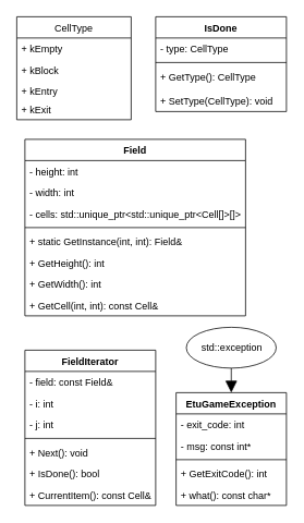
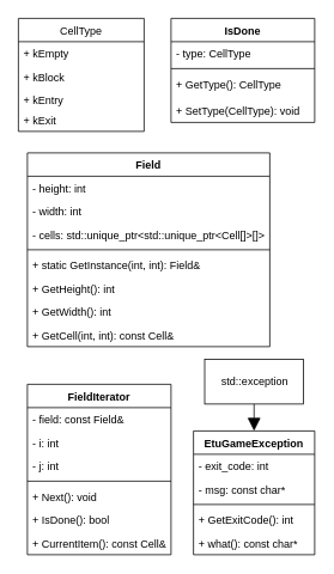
  <mxCell id="0" />
  <mxCell id="1" parent="0" />
- <mxCell id="2" value="std::exception" style="ellipse;html=1;glass=0;strokeColor=#000000;" vertex="1" parent="1"><mxGeometry x="227.5" y="400" width="110" height="50" as="geometry" /></mxCell>
+ <mxCell id="2" value="std::exception" style="html=1;glass=0;strokeColor=#000000;" vertex="1" parent="1"><mxGeometry x="227.5" y="400" width="110" height="50" as="geometry" /></mxCell>
  <mxCell id="3" value="" style="endArrow=block;endFill=1;endSize=12;html=1;" edge="1" parent="1" source="2" target="23"><mxGeometry width="160" relative="1" as="geometry"><mxPoint x="350" y="690" as="sourcePoint" /><mxPoint x="510" y="690" as="targetPoint" /></mxGeometry></mxCell>
  <mxCell id="4" value="CellType" style="swimlane;fontStyle=0;childLayout=stackLayout;horizontal=1;startSize=26;fillColor=none;horizontalStack=0;resizeParent=1;resizeParentMax=0;resizeLast=0;collapsible=1;marginBottom=0;glass=0;strokeColor=#000000;" vertex="1" parent="1"><mxGeometry width="140" height="126" as="geometry" x="20" y="20" /></mxCell>
  <mxCell id="5" value="+ kEmpty" style="text;strokeColor=none;fillColor=none;align=left;verticalAlign=top;spacingLeft=4;spacingRight=4;overflow=hidden;rotatable=0;points=[[0,0.5],[1,0.5]];portConstraint=eastwest;" vertex="1" parent="4"><mxGeometry y="26" width="140" height="26" as="geometry" /></mxCell>
  <mxCell id="6" value="+ kBlock" style="text;strokeColor=none;fillColor=none;align=left;verticalAlign=top;spacingLeft=4;spacingRight=4;overflow=hidden;rotatable=0;points=[[0,0.5],[1,0.5]];portConstraint=eastwest;" vertex="1" parent="4"><mxGeometry y="52" width="140" height="26" as="geometry" /></mxCell>
  <mxCell id="7" value="+ kEntry" style="text;strokeColor=none;fillColor=none;align=left;verticalAlign=top;spacingLeft=4;spacingRight=4;overflow=hidden;rotatable=0;points=[[0,0.5],[1,0.5]];portConstraint=eastwest;" vertex="1" parent="4"><mxGeometry y="78" width="140" height="22" as="geometry" /></mxCell>
  <mxCell id="8" value="+ kExit" style="text;strokeColor=none;fillColor=none;align=left;verticalAlign=top;spacingLeft=4;spacingRight=4;overflow=hidden;rotatable=0;points=[[0,0.5],[1,0.5]];portConstraint=eastwest;glass=0;" vertex="1" parent="4"><mxGeometry y="100" width="140" height="26" as="geometry" /></mxCell>
  <mxCell id="9" value="IsDone" style="swimlane;fontStyle=1;align=center;verticalAlign=top;childLayout=stackLayout;horizontal=1;startSize=26;horizontalStack=0;resizeParent=1;resizeParentMax=0;resizeLast=0;collapsible=1;marginBottom=0;" vertex="1" parent="1"><mxGeometry x="190" width="160" height="116" as="geometry" y="20" /></mxCell>
  <mxCell id="10" value="- type: CellType" style="text;strokeColor=none;fillColor=none;align=left;verticalAlign=top;spacingLeft=4;spacingRight=4;overflow=hidden;rotatable=0;points=[[0,0.5],[1,0.5]];portConstraint=eastwest;" vertex="1" parent="9"><mxGeometry y="26" width="160" height="26" as="geometry" /></mxCell>
  <mxCell id="11" value="" style="line;strokeWidth=1;fillColor=none;align=left;verticalAlign=middle;spacingTop=-1;spacingLeft=3;spacingRight=3;rotatable=0;labelPosition=right;points=[];portConstraint=eastwest;" vertex="1" parent="9"><mxGeometry y="52" width="160" height="8" as="geometry" /></mxCell>
  <mxCell id="12" value="+ GetType(): CellType" style="text;strokeColor=none;fillColor=none;align=left;verticalAlign=top;spacingLeft=4;spacingRight=4;overflow=hidden;rotatable=0;points=[[0,0.5],[1,0.5]];portConstraint=eastwest;" vertex="1" parent="9"><mxGeometry y="60" width="160" height="30" as="geometry" /></mxCell>
  <mxCell id="13" value="+ SetType(CellType): void" style="text;strokeColor=none;fillColor=none;align=left;verticalAlign=top;spacingLeft=4;spacingRight=4;overflow=hidden;rotatable=0;points=[[0,0.5],[1,0.5]];portConstraint=eastwest;glass=0;" vertex="1" parent="9"><mxGeometry y="90" width="160" height="26" as="geometry" /></mxCell>
  <mxCell id="14" value="Field" style="swimlane;fontStyle=1;align=center;verticalAlign=top;childLayout=stackLayout;horizontal=1;startSize=26;horizontalStack=0;resizeParent=1;resizeParentMax=0;resizeLast=0;collapsible=1;marginBottom=0;glass=0;strokeColor=#000000;" vertex="1" parent="1"><mxGeometry x="30" y="170" width="270" height="216" as="geometry" /></mxCell>
  <mxCell id="15" value="- height: int" style="text;strokeColor=none;fillColor=none;align=left;verticalAlign=top;spacingLeft=4;spacingRight=4;overflow=hidden;rotatable=0;points=[[0,0.5],[1,0.5]];portConstraint=eastwest;" vertex="1" parent="14"><mxGeometry y="26" width="270" height="26" as="geometry" /></mxCell>
  <mxCell id="16" value="- width: int" style="text;strokeColor=none;fillColor=none;align=left;verticalAlign=top;spacingLeft=4;spacingRight=4;overflow=hidden;rotatable=0;points=[[0,0.5],[1,0.5]];portConstraint=eastwest;glass=0;" vertex="1" parent="14"><mxGeometry y="52" width="270" height="26" as="geometry" /></mxCell>
  <mxCell id="17" value="- cells: std::unique_ptr&lt;std::unique_ptr&lt;Cell[]&gt;[]&gt;" style="text;strokeColor=none;fillColor=none;align=left;verticalAlign=top;spacingLeft=4;spacingRight=4;overflow=hidden;rotatable=0;points=[[0,0.5],[1,0.5]];portConstraint=eastwest;glass=0;" vertex="1" parent="14"><mxGeometry y="78" width="270" height="26" as="geometry" /></mxCell>
  <mxCell id="18" value="" style="line;strokeWidth=1;fillColor=none;align=left;verticalAlign=middle;spacingTop=-1;spacingLeft=3;spacingRight=3;rotatable=0;labelPosition=right;points=[];portConstraint=eastwest;" vertex="1" parent="14"><mxGeometry y="104" width="270" height="8" as="geometry" /></mxCell>
  <mxCell id="19" value="+ static GetInstance(int, int): Field&amp;" style="text;strokeColor=none;fillColor=none;align=left;verticalAlign=top;spacingLeft=4;spacingRight=4;overflow=hidden;rotatable=0;points=[[0,0.5],[1,0.5]];portConstraint=eastwest;" vertex="1" parent="14"><mxGeometry y="112" width="270" height="26" as="geometry" /></mxCell>
  <mxCell id="20" value="+ GetHeight(): int" style="text;strokeColor=none;fillColor=none;align=left;verticalAlign=top;spacingLeft=4;spacingRight=4;overflow=hidden;rotatable=0;points=[[0,0.5],[1,0.5]];portConstraint=eastwest;glass=0;" vertex="1" parent="14"><mxGeometry y="138" width="270" height="26" as="geometry" /></mxCell>
  <mxCell id="21" value="+ GetWidth(): int" style="text;strokeColor=none;fillColor=none;align=left;verticalAlign=top;spacingLeft=4;spacingRight=4;overflow=hidden;rotatable=0;points=[[0,0.5],[1,0.5]];portConstraint=eastwest;glass=0;" vertex="1" parent="14"><mxGeometry y="164" width="270" height="26" as="geometry" /></mxCell>
  <mxCell id="22" value="+ GetCell(int, int): const Cell&amp;" style="text;strokeColor=none;fillColor=none;align=left;verticalAlign=top;spacingLeft=4;spacingRight=4;overflow=hidden;rotatable=0;points=[[0,0.5],[1,0.5]];portConstraint=eastwest;glass=0;" vertex="1" parent="14"><mxGeometry y="190" width="270" height="26" as="geometry" /></mxCell>
  <mxCell id="23" value="EtuGameException" style="swimlane;fontStyle=1;align=center;verticalAlign=top;childLayout=stackLayout;horizontal=1;startSize=26;horizontalStack=0;resizeParent=1;resizeParentMax=0;resizeLast=0;collapsible=1;marginBottom=0;glass=0;strokeColor=#000000;" vertex="1" parent="1"><mxGeometry x="215" y="480" width="135" height="138" as="geometry" /></mxCell>
  <mxCell id="24" value="- exit_code: int" style="text;strokeColor=none;fillColor=none;align=left;verticalAlign=top;spacingLeft=4;spacingRight=4;overflow=hidden;rotatable=0;points=[[0,0.5],[1,0.5]];portConstraint=eastwest;" vertex="1" parent="23"><mxGeometry y="26" width="135" height="26" as="geometry" /></mxCell>
- <mxCell id="25" value="- msg: const int*" style="text;strokeColor=none;fillColor=none;align=left;verticalAlign=top;spacingLeft=4;spacingRight=4;overflow=hidden;rotatable=0;points=[[0,0.5],[1,0.5]];portConstraint=eastwest;glass=0;" vertex="1" parent="23"><mxGeometry y="52" width="135" height="26" as="geometry" /></mxCell>
+ <mxCell id="25" value="- msg: const char*" style="text;strokeColor=none;fillColor=none;align=left;verticalAlign=top;spacingLeft=4;spacingRight=4;overflow=hidden;rotatable=0;points=[[0,0.5],[1,0.5]];portConstraint=eastwest;glass=0;" vertex="1" parent="23"><mxGeometry y="52" width="135" height="26" as="geometry" /></mxCell>
  <mxCell id="26" value="" style="line;strokeWidth=1;fillColor=none;align=left;verticalAlign=middle;spacingTop=-1;spacingLeft=3;spacingRight=3;rotatable=0;labelPosition=right;points=[];portConstraint=eastwest;" vertex="1" parent="23"><mxGeometry y="78" width="135" height="8" as="geometry" /></mxCell>
  <mxCell id="27" value="+ GetExitCode(): int" style="text;strokeColor=none;fillColor=none;align=left;verticalAlign=top;spacingLeft=4;spacingRight=4;overflow=hidden;rotatable=0;points=[[0,0.5],[1,0.5]];portConstraint=eastwest;" vertex="1" parent="23"><mxGeometry y="86" width="135" height="26" as="geometry" /></mxCell>
  <mxCell id="28" value="+ what(): const char*" style="text;strokeColor=none;fillColor=none;align=left;verticalAlign=top;spacingLeft=4;spacingRight=4;overflow=hidden;rotatable=0;points=[[0,0.5],[1,0.5]];portConstraint=eastwest;glass=0;" vertex="1" parent="23"><mxGeometry y="112" width="135" height="26" as="geometry" /></mxCell>
  <mxCell id="29" value="FieldIterator" style="swimlane;fontStyle=1;align=center;verticalAlign=top;childLayout=stackLayout;horizontal=1;startSize=26;horizontalStack=0;resizeParent=1;resizeParentMax=0;resizeLast=0;collapsible=1;marginBottom=0;glass=0;strokeColor=#000000;" vertex="1" parent="1"><mxGeometry x="30" y="428" width="160" height="190" as="geometry" /></mxCell>
  <mxCell id="30" value="- field: const Field&amp;" style="text;strokeColor=none;fillColor=none;align=left;verticalAlign=top;spacingLeft=4;spacingRight=4;overflow=hidden;rotatable=0;points=[[0,0.5],[1,0.5]];portConstraint=eastwest;" vertex="1" parent="29"><mxGeometry y="26" width="160" height="26" as="geometry" /></mxCell>
  <mxCell id="31" value="- i: int" style="text;strokeColor=none;fillColor=none;align=left;verticalAlign=top;spacingLeft=4;spacingRight=4;overflow=hidden;rotatable=0;points=[[0,0.5],[1,0.5]];portConstraint=eastwest;glass=0;" vertex="1" parent="29"><mxGeometry y="52" width="160" height="26" as="geometry" /></mxCell>
  <mxCell id="32" value="- j: int" style="text;strokeColor=none;fillColor=none;align=left;verticalAlign=top;spacingLeft=4;spacingRight=4;overflow=hidden;rotatable=0;points=[[0,0.5],[1,0.5]];portConstraint=eastwest;glass=0;" vertex="1" parent="29"><mxGeometry y="78" width="160" height="26" as="geometry" /></mxCell>
  <mxCell id="33" value="" style="line;strokeWidth=1;fillColor=none;align=left;verticalAlign=middle;spacingTop=-1;spacingLeft=3;spacingRight=3;rotatable=0;labelPosition=right;points=[];portConstraint=eastwest;" vertex="1" parent="29"><mxGeometry y="104" width="160" height="8" as="geometry" /></mxCell>
  <mxCell id="34" value="+ Next(): void" style="text;strokeColor=none;fillColor=none;align=left;verticalAlign=top;spacingLeft=4;spacingRight=4;overflow=hidden;rotatable=0;points=[[0,0.5],[1,0.5]];portConstraint=eastwest;glass=0;" vertex="1" parent="29"><mxGeometry y="112" width="160" height="26" as="geometry" /></mxCell>
  <mxCell id="35" value="+ IsDone(): bool" style="text;strokeColor=none;fillColor=none;align=left;verticalAlign=top;spacingLeft=4;spacingRight=4;overflow=hidden;rotatable=0;points=[[0,0.5],[1,0.5]];portConstraint=eastwest;glass=0;" vertex="1" parent="29"><mxGeometry y="138" width="160" height="26" as="geometry" /></mxCell>
  <mxCell id="36" value="+ CurrentItem(): const Cell&amp;" style="text;strokeColor=none;fillColor=none;align=left;verticalAlign=top;spacingLeft=4;spacingRight=4;overflow=hidden;rotatable=0;points=[[0,0.5],[1,0.5]];portConstraint=eastwest;" vertex="1" parent="29"><mxGeometry y="164" width="160" height="26" as="geometry" /></mxCell>
